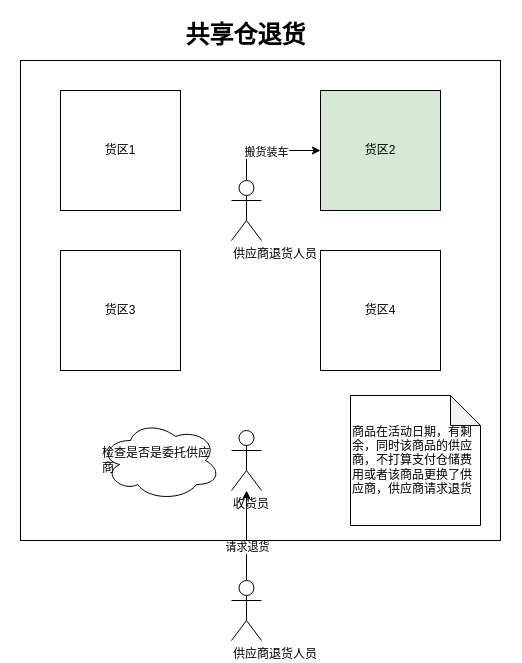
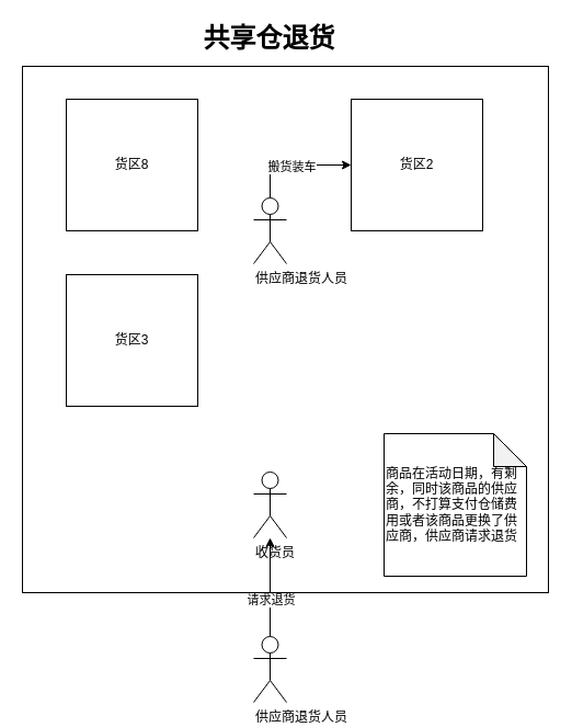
  <mxCell id="0" />
  <mxCell id="1" parent="0" />
  <mxCell id="2" value="" style="whiteSpace=wrap;html=1;aspect=fixed;" vertex="1" parent="1"><mxGeometry x="20" y="60" width="480" height="480" as="geometry" /></mxCell>
- <mxCell id="3" value="货区1" style="whiteSpace=wrap;html=1;aspect=fixed;" vertex="1" parent="1"><mxGeometry x="60" y="90" width="120" height="120" as="geometry" /></mxCell>
+ <mxCell id="3" value="货区8" style="whiteSpace=wrap;html=1;aspect=fixed;" vertex="1" parent="1"><mxGeometry x="60" y="90" width="120" height="120" as="geometry" /></mxCell>
  <mxCell id="4" value="共享仓退货" style="text;html=1;align=center;verticalAlign=middle;resizable=0;points=[];autosize=1;fontStyle=1;fontSize=24;" vertex="1" parent="1"><mxGeometry x="175" y="20" width="140" height="30" as="geometry" /></mxCell>
- <mxCell id="5" value="货区2" style="whiteSpace=wrap;html=1;aspect=fixed;fillColor=#d5e8d4;" vertex="1" parent="1"><mxGeometry x="320" y="90" width="120" height="120" as="geometry" /></mxCell>
+ <mxCell id="5" value="货区2" style="whiteSpace=wrap;html=1;aspect=fixed;" vertex="1" parent="1"><mxGeometry x="320" y="90" width="120" height="120" as="geometry" /></mxCell>
  <mxCell id="6" value="货区3" style="whiteSpace=wrap;html=1;aspect=fixed;" vertex="1" parent="1"><mxGeometry x="60" y="250" width="120" height="120" as="geometry" /></mxCell>
- <mxCell id="7" value="货区4" style="whiteSpace=wrap;html=1;aspect=fixed;" vertex="1" parent="1"><mxGeometry x="320" y="250" width="120" height="120" as="geometry" /></mxCell>
  <mxCell id="8" value="商品在活动日期，有剩余，同时该商品的供应商，不打算支付仓储费用或者该商品更换了供应商，供应商请求退货&lt;div&gt;&lt;/div&gt;" style="shape=note;whiteSpace=wrap;html=1;backgroundOutline=1;darkOpacity=0.05;align=left;labelPosition=center;verticalLabelPosition=middle;verticalAlign=middle;" vertex="1" parent="1"><mxGeometry x="350" y="395" width="130" height="130" as="geometry" /></mxCell>
  <mxCell id="9" style="edgeStyle=orthogonalEdgeStyle;rounded=0;orthogonalLoop=1;jettySize=auto;html=1;" edge="1" parent="1" source="11" target="12"><mxGeometry relative="1" as="geometry" /></mxCell>
  <mxCell id="10" value="请求退货" style="edgeLabel;html=1;align=center;verticalAlign=middle;resizable=0;points=[];" vertex="1" connectable="0" parent="9"><mxGeometry x="-0.244" relative="1" as="geometry"><mxPoint as="offset" /></mxGeometry></mxCell>
  <mxCell id="11" value="供应商退货人员" style="shape=umlActor;verticalLabelPosition=bottom;verticalAlign=top;html=1;outlineConnect=0;align=left;" vertex="1" parent="1"><mxGeometry x="231" y="580" width="30" height="60" as="geometry" /></mxCell>
  <mxCell id="12" value="收货员" style="shape=umlActor;verticalLabelPosition=bottom;verticalAlign=top;html=1;outlineConnect=0;align=left;" vertex="1" parent="1"><mxGeometry x="231" y="430" width="30" height="60" as="geometry" /></mxCell>
- <mxCell id="13" value="检查是否是委托供应商" style="ellipse;shape=cloud;whiteSpace=wrap;html=1;align=left;" vertex="1" parent="1"><mxGeometry x="100" y="420" width="120" height="80" as="geometry" /></mxCell>
  <mxCell id="14" style="edgeStyle=orthogonalEdgeStyle;rounded=0;orthogonalLoop=1;jettySize=auto;html=1;" edge="1" parent="1" source="16" target="5"><mxGeometry relative="1" as="geometry"><Array as="points"><mxPoint x="246" y="150" /></Array></mxGeometry></mxCell>
  <mxCell id="15" value="搬货装车" style="edgeLabel;html=1;align=center;verticalAlign=middle;resizable=0;points=[];" vertex="1" connectable="0" parent="14"><mxGeometry x="-0.442" y="-19" relative="1" as="geometry"><mxPoint as="offset" /></mxGeometry></mxCell>
  <mxCell id="16" value="供应商退货人员" style="shape=umlActor;verticalLabelPosition=bottom;verticalAlign=top;html=1;outlineConnect=0;align=left;" vertex="1" parent="1"><mxGeometry x="231" y="180" width="30" height="60" as="geometry" /></mxCell>
